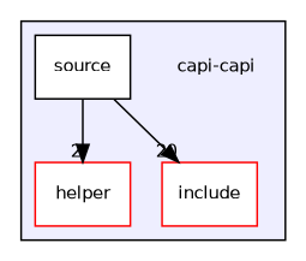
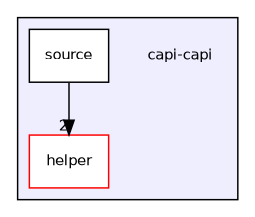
  digraph {
    compound=true
    node [fontname=Helvetica fontsize=10 shape=box color=red fillcolor=white style=filled]
    edge [labeldistance=1.5 labelfontname=Helvetica labelfontsize=10]
    n1 [label="capi-capi" shape=plaintext color="" fillcolor="" style=""]
    n2 [label=helper]
-   n3 [label=include]
    n4 [color=black label=source]
    subgraph cluster_1 {
      bgcolor="#eeeeff"
      pencolor=black
      n1
      n2
-     n3
      n4
    }
    n4 -> n2 [headlabel=2]
-   n4 -> n3 [headlabel=20]
  }
